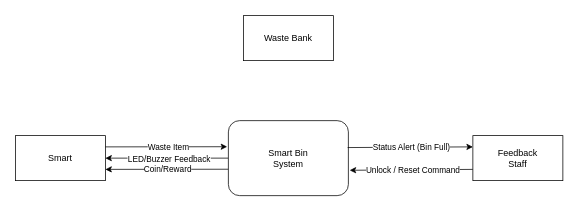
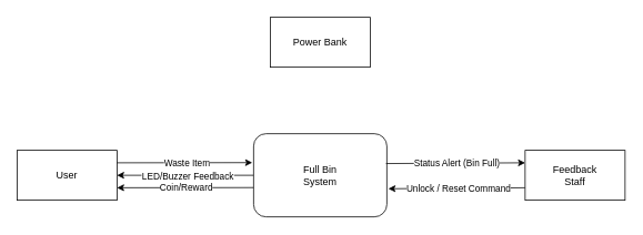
  <mxCell id="0" />
  <mxCell id="1" parent="0" />
  <mxCell id="2" style="edgeStyle=none;rounded=0;orthogonalLoop=1;jettySize=auto;html=1;exitX=0.001;exitY=0.648;exitDx=0;exitDy=0;entryX=1;entryY=0.75;entryDx=0;entryDy=0;exitPerimeter=0;" edge="1" parent="1" source="10" target="4"><mxGeometry relative="1" as="geometry"><mxPoint x="290" y="225.111" as="sourcePoint" /></mxGeometry></mxCell>
  <mxCell id="3" value="Coin/Reward" style="edgeLabel;html=1;align=center;verticalAlign=middle;resizable=0;points=[];" vertex="1" connectable="0" parent="2"><mxGeometry x="-0.001" relative="1" as="geometry"><mxPoint as="offset" /></mxGeometry></mxCell>
- <mxCell id="4" value="Smart" style="rounded=0;whiteSpace=wrap;html=1;" vertex="1" parent="1"><mxGeometry x="20" y="180" width="120" height="60" as="geometry" /></mxCell>
+ <mxCell id="4" value="User" style="rounded=0;whiteSpace=wrap;html=1;" vertex="1" parent="1"><mxGeometry x="20" y="180" width="120" height="60" as="geometry" /></mxCell>
  <mxCell id="5" style="edgeStyle=none;rounded=0;orthogonalLoop=1;jettySize=auto;html=1;exitX=0;exitY=0.75;exitDx=0;exitDy=0;entryX=1.011;entryY=0.662;entryDx=0;entryDy=0;entryPerimeter=0;" edge="1" parent="1" source="7" target="10"><mxGeometry relative="1" as="geometry" /></mxCell>
  <mxCell id="6" value="Unlock / Reset Command" style="edgeLabel;html=1;align=center;verticalAlign=middle;resizable=0;points=[];rotation=0;" vertex="1" connectable="0" parent="5"><mxGeometry x="-0.015" relative="1" as="geometry"><mxPoint as="offset" /></mxGeometry></mxCell>
  <mxCell id="7" value="Feedback&lt;div&gt;Staff&lt;/div&gt;" style="rounded=0;whiteSpace=wrap;html=1;" vertex="1" parent="1"><mxGeometry x="630" y="180" width="120" height="60" as="geometry" /></mxCell>
  <mxCell id="8" style="edgeStyle=none;rounded=0;orthogonalLoop=1;jettySize=auto;html=1;exitX=0;exitY=0.5;exitDx=0;exitDy=0;entryX=1;entryY=0.5;entryDx=0;entryDy=0;" edge="1" parent="1" source="10" target="4"><mxGeometry relative="1" as="geometry" /></mxCell>
  <mxCell id="9" value="LED/Buzzer Feedback" style="edgeLabel;html=1;align=center;verticalAlign=middle;resizable=0;points=[];rotation=0;" vertex="1" connectable="0" parent="8"><mxGeometry x="0.055" relative="1" as="geometry"><mxPoint x="7" y="1" as="offset" /></mxGeometry></mxCell>
- <mxCell id="10" value="Smart Bin&lt;div&gt;System&lt;/div&gt;" style="rounded=1;whiteSpace=wrap;html=1;" vertex="1" parent="1"><mxGeometry x="304" y="160" width="160" height="100" as="geometry" /></mxCell>
+ <mxCell id="10" value="Full Bin&lt;div&gt;System&lt;/div&gt;" style="rounded=1;whiteSpace=wrap;html=1;" vertex="1" parent="1"><mxGeometry x="304" y="160" width="160" height="100" as="geometry" /></mxCell>
  <mxCell id="11" style="edgeStyle=none;rounded=0;orthogonalLoop=1;jettySize=auto;html=1;exitX=0.994;exitY=0.359;exitDx=0;exitDy=0;entryX=0;entryY=0.25;entryDx=0;entryDy=0;exitPerimeter=0;" edge="1" parent="1" source="10" target="7"><mxGeometry relative="1" as="geometry" /></mxCell>
  <mxCell id="12" value="Status Alert (Bin Full)" style="edgeLabel;html=1;align=center;verticalAlign=middle;resizable=0;points=[];rotation=0;" vertex="1" connectable="0" parent="11"><mxGeometry x="0.01" relative="1" as="geometry"><mxPoint as="offset" /></mxGeometry></mxCell>
- <mxCell id="13" value="Waste Bank" style="rounded=0;whiteSpace=wrap;html=1;" vertex="1" parent="1"><mxGeometry x="324" y="20" width="120" height="60" as="geometry" /></mxCell>
+ <mxCell id="13" value="Power Bank" style="rounded=0;whiteSpace=wrap;html=1;" vertex="1" parent="1"><mxGeometry x="324" y="20" width="120" height="60" as="geometry" /></mxCell>
  <mxCell id="14" style="edgeStyle=none;rounded=0;orthogonalLoop=1;jettySize=auto;html=1;exitX=1;exitY=0.25;exitDx=0;exitDy=0;entryX=-0.01;entryY=0.348;entryDx=0;entryDy=0;entryPerimeter=0;" edge="1" parent="1" source="4" target="10"><mxGeometry relative="1" as="geometry" /></mxCell>
  <mxCell id="15" value="Waste Item" style="edgeLabel;html=1;align=center;verticalAlign=middle;resizable=0;points=[];" vertex="1" connectable="0" parent="14"><mxGeometry x="-0.139" relative="1" as="geometry"><mxPoint x="14" as="offset" /></mxGeometry></mxCell>
